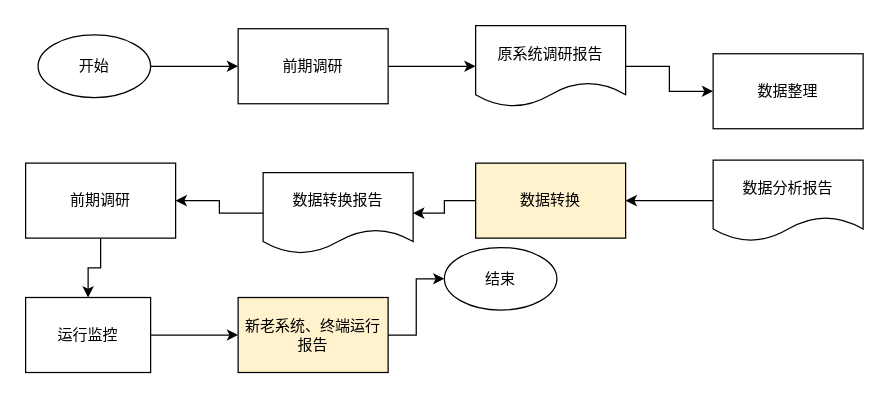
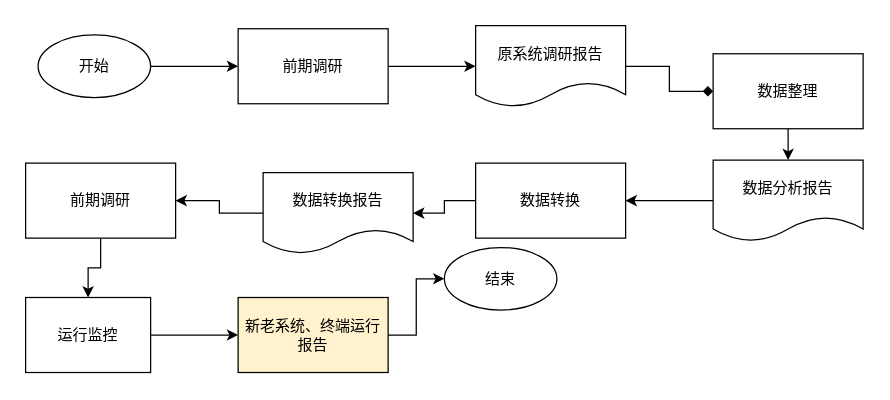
  <mxCell id="0" />
  <mxCell id="1" parent="0" />
  <mxCell id="2" style="edgeStyle=orthogonalEdgeStyle;rounded=0;orthogonalLoop=1;jettySize=auto;html=1;exitX=1;exitY=0.5;exitDx=0;exitDy=0;entryX=0;entryY=0.5;entryDx=0;entryDy=0;" edge="1" parent="1" source="3" target="5"><mxGeometry relative="1" as="geometry" /></mxCell>
  <mxCell id="3" value="开始" style="ellipse;whiteSpace=wrap;html=1;" vertex="1" parent="1"><mxGeometry x="30" y="27.5" width="90" height="50" as="geometry" /></mxCell>
  <mxCell id="4" style="edgeStyle=orthogonalEdgeStyle;rounded=0;orthogonalLoop=1;jettySize=auto;html=1;exitX=1;exitY=0.5;exitDx=0;exitDy=0;entryX=0;entryY=0.5;entryDx=0;entryDy=0;" edge="1" parent="1" source="5" target="7"><mxGeometry relative="1" as="geometry" /></mxCell>
  <mxCell id="5" value="前期调研" style="rounded=0;whiteSpace=wrap;html=1;" vertex="1" parent="1"><mxGeometry x="190" y="22.5" width="120" height="60" as="geometry" /></mxCell>
- <mxCell id="6" style="edgeStyle=orthogonalEdgeStyle;rounded=0;orthogonalLoop=1;jettySize=auto;html=1;exitX=1;exitY=0.5;exitDx=0;exitDy=0;entryX=0;entryY=0.5;entryDx=0;entryDy=0;" edge="1" parent="1" source="7" target="9"><mxGeometry relative="1" as="geometry" /></mxCell>
+ <mxCell id="6" style="edgeStyle=orthogonalEdgeStyle;rounded=0;orthogonalLoop=1;jettySize=auto;html=1;exitX=1;exitY=0.5;exitDx=0;exitDy=0;entryX=0;entryY=0.5;entryDx=0;entryDy=0;endArrow=diamond;" edge="1" parent="1" source="7" target="9"><mxGeometry relative="1" as="geometry" /></mxCell>
  <mxCell id="7" value="原系统调研报告" style="shape=document;whiteSpace=wrap;html=1;boundedLbl=1;" vertex="1" parent="1"><mxGeometry x="380" y="20" width="120" height="65" as="geometry" /></mxCell>
+ <mxCell id="8" style="edgeStyle=orthogonalEdgeStyle;rounded=0;orthogonalLoop=1;jettySize=auto;html=1;exitX=0.5;exitY=1;exitDx=0;exitDy=0;" edge="1" parent="1" source="9" target="11"><mxGeometry relative="1" as="geometry" /></mxCell>
  <mxCell id="9" value="数据整理" style="rounded=0;whiteSpace=wrap;html=1;" vertex="1" parent="1"><mxGeometry x="570" y="42.5" width="120" height="60" as="geometry" /></mxCell>
  <mxCell id="10" value="" style="edgeStyle=orthogonalEdgeStyle;rounded=0;orthogonalLoop=1;jettySize=auto;html=1;" edge="1" parent="1" source="11" target="13"><mxGeometry relative="1" as="geometry" /></mxCell>
  <mxCell id="11" value="数据分析报告" style="shape=document;whiteSpace=wrap;html=1;boundedLbl=1;" vertex="1" parent="1"><mxGeometry x="570" y="127.5" width="120" height="65" as="geometry" /></mxCell>
  <mxCell id="12" style="edgeStyle=orthogonalEdgeStyle;rounded=0;orthogonalLoop=1;jettySize=auto;html=1;exitX=0;exitY=0.5;exitDx=0;exitDy=0;entryX=1;entryY=0.5;entryDx=0;entryDy=0;" edge="1" parent="1" source="13" target="15"><mxGeometry relative="1" as="geometry" /></mxCell>
- <mxCell id="13" value="数据转换" style="rounded=0;whiteSpace=wrap;html=1;fillColor=#fff2cc;" vertex="1" parent="1"><mxGeometry x="380" y="130" width="120" height="60" as="geometry" /></mxCell>
+ <mxCell id="13" value="数据转换" style="rounded=0;whiteSpace=wrap;html=1;" vertex="1" parent="1"><mxGeometry x="380" y="130" width="120" height="60" as="geometry" /></mxCell>
  <mxCell id="14" style="edgeStyle=orthogonalEdgeStyle;rounded=0;orthogonalLoop=1;jettySize=auto;html=1;exitX=0;exitY=0.5;exitDx=0;exitDy=0;entryX=1;entryY=0.5;entryDx=0;entryDy=0;" edge="1" parent="1" source="15" target="17"><mxGeometry relative="1" as="geometry" /></mxCell>
  <mxCell id="15" value="数据转换报告" style="shape=document;whiteSpace=wrap;html=1;boundedLbl=1;" vertex="1" parent="1"><mxGeometry x="210" y="137.5" width="120" height="65" as="geometry" /></mxCell>
  <mxCell id="16" style="edgeStyle=orthogonalEdgeStyle;rounded=0;orthogonalLoop=1;jettySize=auto;html=1;exitX=0.5;exitY=1;exitDx=0;exitDy=0;entryX=0.5;entryY=0;entryDx=0;entryDy=0;" edge="1" parent="1" source="17" target="19"><mxGeometry relative="1" as="geometry" /></mxCell>
  <mxCell id="17" value="前期调研" style="rounded=0;whiteSpace=wrap;html=1;" vertex="1" parent="1"><mxGeometry x="20" y="130" width="120" height="60" as="geometry" /></mxCell>
  <mxCell id="18" style="edgeStyle=orthogonalEdgeStyle;rounded=0;orthogonalLoop=1;jettySize=auto;html=1;exitX=1;exitY=0.5;exitDx=0;exitDy=0;entryX=0;entryY=0.5;entryDx=0;entryDy=0;" edge="1" parent="1" source="19" target="21"><mxGeometry relative="1" as="geometry" /></mxCell>
  <mxCell id="19" value="运行监控" style="rounded=0;whiteSpace=wrap;html=1;" vertex="1" parent="1"><mxGeometry x="20" y="237.5" width="100" height="60" as="geometry" /></mxCell>
  <mxCell id="20" style="edgeStyle=orthogonalEdgeStyle;rounded=0;orthogonalLoop=1;jettySize=auto;html=1;exitX=1;exitY=0.5;exitDx=0;exitDy=0;entryX=0;entryY=0.5;entryDx=0;entryDy=0;" edge="1" parent="1" source="21" target="22"><mxGeometry relative="1" as="geometry" /></mxCell>
  <mxCell id="21" value="新老系统、终端运行报告" style="rounded=0;whiteSpace=wrap;html=1;fillColor=#fff2cc;" vertex="1" parent="1"><mxGeometry x="190" y="237.5" width="120" height="60" as="geometry" /></mxCell>
  <mxCell id="22" value="结束" style="ellipse;whiteSpace=wrap;html=1;" vertex="1" parent="1"><mxGeometry x="355" y="197.5" width="90" height="50" as="geometry" /></mxCell>
